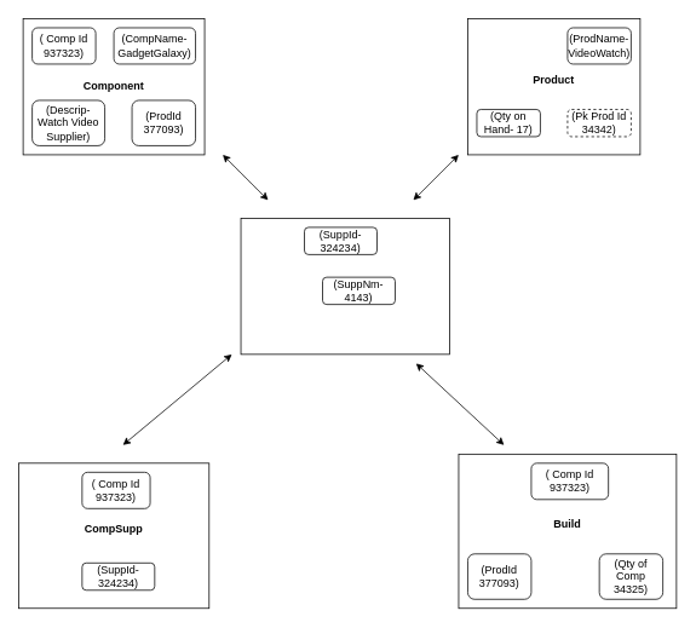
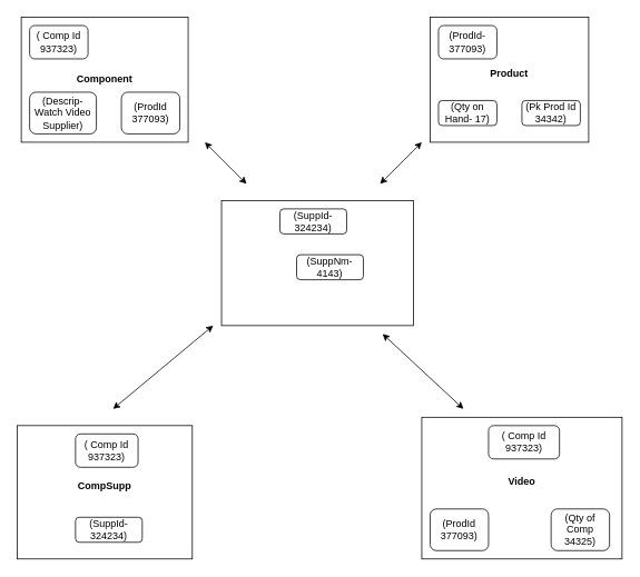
  <mxCell id="0" />
  <mxCell id="1" parent="0" />
  <mxCell id="2" value="&lt;b&gt;Component&lt;/b&gt;" style="rounded=0;whiteSpace=wrap;html=1;" vertex="1" parent="1"><mxGeometry x="25" y="20" width="200" height="150" as="geometry" /></mxCell>
  <mxCell id="3" value="&lt;b&gt;Product&lt;/b&gt;&lt;div&gt;&lt;br&gt;&lt;/div&gt;" style="rounded=0;whiteSpace=wrap;html=1;" vertex="1" parent="1"><mxGeometry x="515" y="20" width="190" height="150" as="geometry" /></mxCell>
  <mxCell id="4" value="&lt;b&gt;SuppNm&lt;/b&gt;" style="rounded=0;whiteSpace=wrap;html=1;" vertex="1" parent="1"><mxGeometry x="265" y="240" width="230" height="150" as="geometry" /></mxCell>
  <mxCell id="5" value="&lt;b&gt;CompSupp&lt;/b&gt;&lt;div&gt;&lt;br&gt;&lt;/div&gt;" style="rounded=0;whiteSpace=wrap;html=1;" vertex="1" parent="1"><mxGeometry x="20" y="510" width="210" height="160" as="geometry" /></mxCell>
- <mxCell id="6" value="&lt;b&gt;Build&lt;/b&gt;&lt;div&gt;&lt;br&gt;&lt;/div&gt;" style="rounded=0;whiteSpace=wrap;html=1;" vertex="1" parent="1"><mxGeometry x="505" y="500" width="240" height="170" as="geometry" /></mxCell>
+ <mxCell id="6" value="&lt;b&gt;Video&lt;/b&gt;&lt;div&gt;&lt;br&gt;&lt;/div&gt;" style="rounded=0;whiteSpace=wrap;html=1;" vertex="1" parent="1"><mxGeometry x="505" y="500" width="240" height="170" as="geometry" /></mxCell>
  <mxCell id="7" value="" style="endArrow=classic;startArrow=classic;html=1;rounded=0;" edge="1" parent="1"><mxGeometry width="50" height="50" relative="1" as="geometry"><mxPoint x="505" y="170" as="sourcePoint" /><mxPoint x="455" y="220" as="targetPoint" /></mxGeometry></mxCell>
  <mxCell id="8" value="" style="endArrow=classic;startArrow=classic;html=1;rounded=0;" edge="1" parent="1"><mxGeometry width="50" height="50" relative="1" as="geometry"><mxPoint x="295" y="220" as="sourcePoint" /><mxPoint x="245" y="170" as="targetPoint" /></mxGeometry></mxCell>
  <mxCell id="9" value="" style="endArrow=classic;startArrow=classic;html=1;rounded=0;" edge="1" parent="1"><mxGeometry width="50" height="50" relative="1" as="geometry"><mxPoint x="135" y="490" as="sourcePoint" /><mxPoint x="255" y="390" as="targetPoint" /></mxGeometry></mxCell>
  <mxCell id="10" value="" style="endArrow=classic;startArrow=classic;html=1;rounded=0;entryX=1.067;entryY=1.133;entryDx=0;entryDy=0;entryPerimeter=0;" edge="1" parent="1"><mxGeometry width="50" height="50" relative="1" as="geometry"><mxPoint x="555" y="490" as="sourcePoint" /><mxPoint x="458.04" y="400" as="targetPoint" /></mxGeometry></mxCell>
  <mxCell id="11" value="( Comp Id 937323)" style="rounded=1;whiteSpace=wrap;html=1;" vertex="1" parent="1"><mxGeometry x="35" y="30" width="70" height="40" as="geometry" /></mxCell>
- <mxCell id="12" value="(CompName- GadgetGalaxy)" style="rounded=1;whiteSpace=wrap;html=1;" vertex="1" parent="1"><mxGeometry x="125" y="30" width="90" height="40" as="geometry" /></mxCell>
  <mxCell id="13" value="(Descrip- Watch Video Supplier)" style="rounded=1;whiteSpace=wrap;html=1;" vertex="1" parent="1"><mxGeometry x="35" y="110" width="80" height="50" as="geometry" /></mxCell>
+ <mxCell id="14" value="(ProdId-377093)" style="rounded=1;whiteSpace=wrap;html=1;" vertex="1" parent="1"><mxGeometry x="525" y="30" width="70" height="40" as="geometry" /></mxCell>
  <mxCell id="15" value="(ProdId 377093)" style="rounded=1;whiteSpace=wrap;html=1;" vertex="1" parent="1"><mxGeometry x="145" y="110" width="70" height="50" as="geometry" /></mxCell>
- <mxCell id="16" value="(ProdName- VideoWatch)" style="rounded=1;whiteSpace=wrap;html=1;" vertex="1" parent="1"><mxGeometry x="625" y="30" width="70" height="40" as="geometry" /></mxCell>
  <mxCell id="17" value="(Qty on Hand- 17)" style="rounded=1;whiteSpace=wrap;html=1;" vertex="1" parent="1"><mxGeometry x="525" y="120" width="70" height="30" as="geometry" /></mxCell>
- <mxCell id="18" value="(Pk Prod Id 34342)" style="rounded=1;whiteSpace=wrap;html=1;dashed=1;" vertex="1" parent="1"><mxGeometry x="625" y="120" width="70" height="30" as="geometry" /></mxCell>
+ <mxCell id="18" value="(Pk Prod Id 34342)" style="rounded=1;whiteSpace=wrap;html=1;" vertex="1" parent="1"><mxGeometry x="625" y="120" width="70" height="30" as="geometry" /></mxCell>
  <mxCell id="19" value="(SuppNm-4143)" style="rounded=1;whiteSpace=wrap;html=1;" vertex="1" parent="1"><mxGeometry x="355" y="305" width="80" height="30" as="geometry" /></mxCell>
  <mxCell id="20" value="(SuppId- 324234)" style="rounded=1;whiteSpace=wrap;html=1;" vertex="1" parent="1"><mxGeometry x="335" y="250" width="80" height="30" as="geometry" /></mxCell>
  <mxCell id="21" value="(SuppId- 324234)" style="rounded=1;whiteSpace=wrap;html=1;" vertex="1" parent="1"><mxGeometry x="90" y="620" width="80" height="30" as="geometry" /></mxCell>
  <mxCell id="22" value="( Comp Id 937323)" style="rounded=1;whiteSpace=wrap;html=1;" vertex="1" parent="1"><mxGeometry x="90" y="520" width="75" height="40" as="geometry" /></mxCell>
  <mxCell id="23" value="( Comp Id 937323)" style="rounded=1;whiteSpace=wrap;html=1;" vertex="1" parent="1"><mxGeometry x="585" y="510" width="85" height="40" as="geometry" /></mxCell>
  <mxCell id="24" value="(Qty of Comp 34325)" style="rounded=1;whiteSpace=wrap;html=1;" vertex="1" parent="1"><mxGeometry x="660" y="610" width="70" height="50" as="geometry" /></mxCell>
  <mxCell id="25" value="(ProdId 377093)" style="rounded=1;whiteSpace=wrap;html=1;" vertex="1" parent="1"><mxGeometry x="515" y="610" width="70" height="50" as="geometry" /></mxCell>
